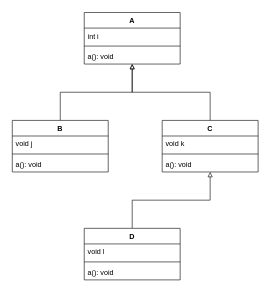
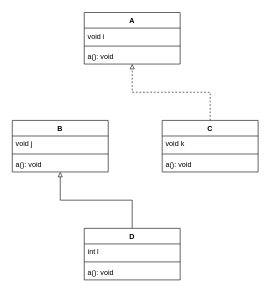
  <mxCell id="0" />
  <mxCell id="1" parent="0" />
  <mxCell id="2" value="A" style="swimlane;fontStyle=1;align=center;verticalAlign=top;childLayout=stackLayout;horizontal=1;startSize=26;horizontalStack=0;resizeParent=1;resizeParentMax=0;resizeLast=0;collapsible=1;marginBottom=0;" vertex="1" parent="1"><mxGeometry x="140" y="20" width="160" height="86" as="geometry" /></mxCell>
- <mxCell id="3" value="int i" style="text;strokeColor=none;fillColor=none;align=left;verticalAlign=top;spacingLeft=4;spacingRight=4;overflow=hidden;rotatable=0;points=[[0,0.5],[1,0.5]];portConstraint=eastwest;" vertex="1" parent="2"><mxGeometry y="26" width="160" height="26" as="geometry" /></mxCell>
+ <mxCell id="3" value="void i" style="text;strokeColor=none;fillColor=none;align=left;verticalAlign=top;spacingLeft=4;spacingRight=4;overflow=hidden;rotatable=0;points=[[0,0.5],[1,0.5]];portConstraint=eastwest;" vertex="1" parent="2"><mxGeometry y="26" width="160" height="26" as="geometry" /></mxCell>
  <mxCell id="4" value="" style="line;strokeWidth=1;fillColor=none;align=left;verticalAlign=middle;spacingTop=-1;spacingLeft=3;spacingRight=3;rotatable=0;labelPosition=right;points=[];portConstraint=eastwest;" vertex="1" parent="2"><mxGeometry y="52" width="160" height="8" as="geometry" /></mxCell>
  <mxCell id="5" value="a(): void" style="text;strokeColor=none;fillColor=none;align=left;verticalAlign=top;spacingLeft=4;spacingRight=4;overflow=hidden;rotatable=0;points=[[0,0.5],[1,0.5]];portConstraint=eastwest;" vertex="1" parent="2"><mxGeometry y="60" width="160" height="26" as="geometry" /></mxCell>
- <mxCell id="6" style="edgeStyle=orthogonalEdgeStyle;rounded=0;orthogonalLoop=1;jettySize=auto;html=1;endArrow=block;endFill=0;" edge="1" parent="1" source="7" target="2"><mxGeometry relative="1" as="geometry" /></mxCell>
  <mxCell id="7" value="B" style="swimlane;fontStyle=1;align=center;verticalAlign=top;childLayout=stackLayout;horizontal=1;startSize=26;horizontalStack=0;resizeParent=1;resizeParentMax=0;resizeLast=0;collapsible=1;marginBottom=0;" vertex="1" parent="1"><mxGeometry x="20" y="200" width="160" height="86" as="geometry" /></mxCell>
  <mxCell id="8" value="void j" style="text;strokeColor=none;fillColor=none;align=left;verticalAlign=top;spacingLeft=4;spacingRight=4;overflow=hidden;rotatable=0;points=[[0,0.5],[1,0.5]];portConstraint=eastwest;" vertex="1" parent="7"><mxGeometry y="26" width="160" height="26" as="geometry" /></mxCell>
  <mxCell id="9" value="" style="line;strokeWidth=1;fillColor=none;align=left;verticalAlign=middle;spacingTop=-1;spacingLeft=3;spacingRight=3;rotatable=0;labelPosition=right;points=[];portConstraint=eastwest;" vertex="1" parent="7"><mxGeometry y="52" width="160" height="8" as="geometry" /></mxCell>
  <mxCell id="10" value="a(): void" style="text;strokeColor=none;fillColor=none;align=left;verticalAlign=top;spacingLeft=4;spacingRight=4;overflow=hidden;rotatable=0;points=[[0,0.5],[1,0.5]];portConstraint=eastwest;" vertex="1" parent="7"><mxGeometry y="60" width="160" height="26" as="geometry" /></mxCell>
- <mxCell id="11" style="edgeStyle=orthogonalEdgeStyle;rounded=0;orthogonalLoop=1;jettySize=auto;html=1;endArrow=block;endFill=0;" edge="1" parent="1" source="12" target="2"><mxGeometry relative="1" as="geometry" /></mxCell>
+ <mxCell id="11" style="edgeStyle=orthogonalEdgeStyle;rounded=0;orthogonalLoop=1;jettySize=auto;html=1;endArrow=block;endFill=0;dashed=1;" edge="1" parent="1" source="12" target="2"><mxGeometry relative="1" as="geometry" /></mxCell>
  <mxCell id="12" value="C" style="swimlane;fontStyle=1;align=center;verticalAlign=top;childLayout=stackLayout;horizontal=1;startSize=26;horizontalStack=0;resizeParent=1;resizeParentMax=0;resizeLast=0;collapsible=1;marginBottom=0;" vertex="1" parent="1"><mxGeometry x="270" y="200" width="160" height="86" as="geometry" /></mxCell>
  <mxCell id="13" value="void k" style="text;strokeColor=none;fillColor=none;align=left;verticalAlign=top;spacingLeft=4;spacingRight=4;overflow=hidden;rotatable=0;points=[[0,0.5],[1,0.5]];portConstraint=eastwest;" vertex="1" parent="12"><mxGeometry y="26" width="160" height="26" as="geometry" /></mxCell>
  <mxCell id="14" value="" style="line;strokeWidth=1;fillColor=none;align=left;verticalAlign=middle;spacingTop=-1;spacingLeft=3;spacingRight=3;rotatable=0;labelPosition=right;points=[];portConstraint=eastwest;" vertex="1" parent="12"><mxGeometry y="52" width="160" height="8" as="geometry" /></mxCell>
  <mxCell id="15" value="a(): void" style="text;strokeColor=none;fillColor=none;align=left;verticalAlign=top;spacingLeft=4;spacingRight=4;overflow=hidden;rotatable=0;points=[[0,0.5],[1,0.5]];portConstraint=eastwest;" vertex="1" parent="12"><mxGeometry y="60" width="160" height="26" as="geometry" /></mxCell>
- <mxCell id="17" style="edgeStyle=orthogonalEdgeStyle;rounded=0;orthogonalLoop=1;jettySize=auto;html=1;endArrow=block;endFill=0;" edge="1" parent="1" source="18" target="12"><mxGeometry relative="1" as="geometry" /></mxCell>
+ <mxCell id="16" style="edgeStyle=orthogonalEdgeStyle;rounded=0;orthogonalLoop=1;jettySize=auto;html=1;endArrow=block;endFill=0;" edge="1" parent="1" source="18" target="7"><mxGeometry relative="1" as="geometry" /></mxCell>
  <mxCell id="18" value="D" style="swimlane;fontStyle=1;align=center;verticalAlign=top;childLayout=stackLayout;horizontal=1;startSize=26;horizontalStack=0;resizeParent=1;resizeParentMax=0;resizeLast=0;collapsible=1;marginBottom=0;" vertex="1" parent="1"><mxGeometry x="140" y="380" width="160" height="86" as="geometry" /></mxCell>
- <mxCell id="19" value="void l" style="text;strokeColor=none;fillColor=none;align=left;verticalAlign=top;spacingLeft=4;spacingRight=4;overflow=hidden;rotatable=0;points=[[0,0.5],[1,0.5]];portConstraint=eastwest;" vertex="1" parent="18"><mxGeometry y="26" width="160" height="26" as="geometry" /></mxCell>
+ <mxCell id="19" value="int l" style="text;strokeColor=none;fillColor=none;align=left;verticalAlign=top;spacingLeft=4;spacingRight=4;overflow=hidden;rotatable=0;points=[[0,0.5],[1,0.5]];portConstraint=eastwest;" vertex="1" parent="18"><mxGeometry y="26" width="160" height="26" as="geometry" /></mxCell>
  <mxCell id="20" value="" style="line;strokeWidth=1;fillColor=none;align=left;verticalAlign=middle;spacingTop=-1;spacingLeft=3;spacingRight=3;rotatable=0;labelPosition=right;points=[];portConstraint=eastwest;" vertex="1" parent="18"><mxGeometry y="52" width="160" height="8" as="geometry" /></mxCell>
  <mxCell id="21" value="a(): void" style="text;strokeColor=none;fillColor=none;align=left;verticalAlign=top;spacingLeft=4;spacingRight=4;overflow=hidden;rotatable=0;points=[[0,0.5],[1,0.5]];portConstraint=eastwest;" vertex="1" parent="18"><mxGeometry y="60" width="160" height="26" as="geometry" /></mxCell>
